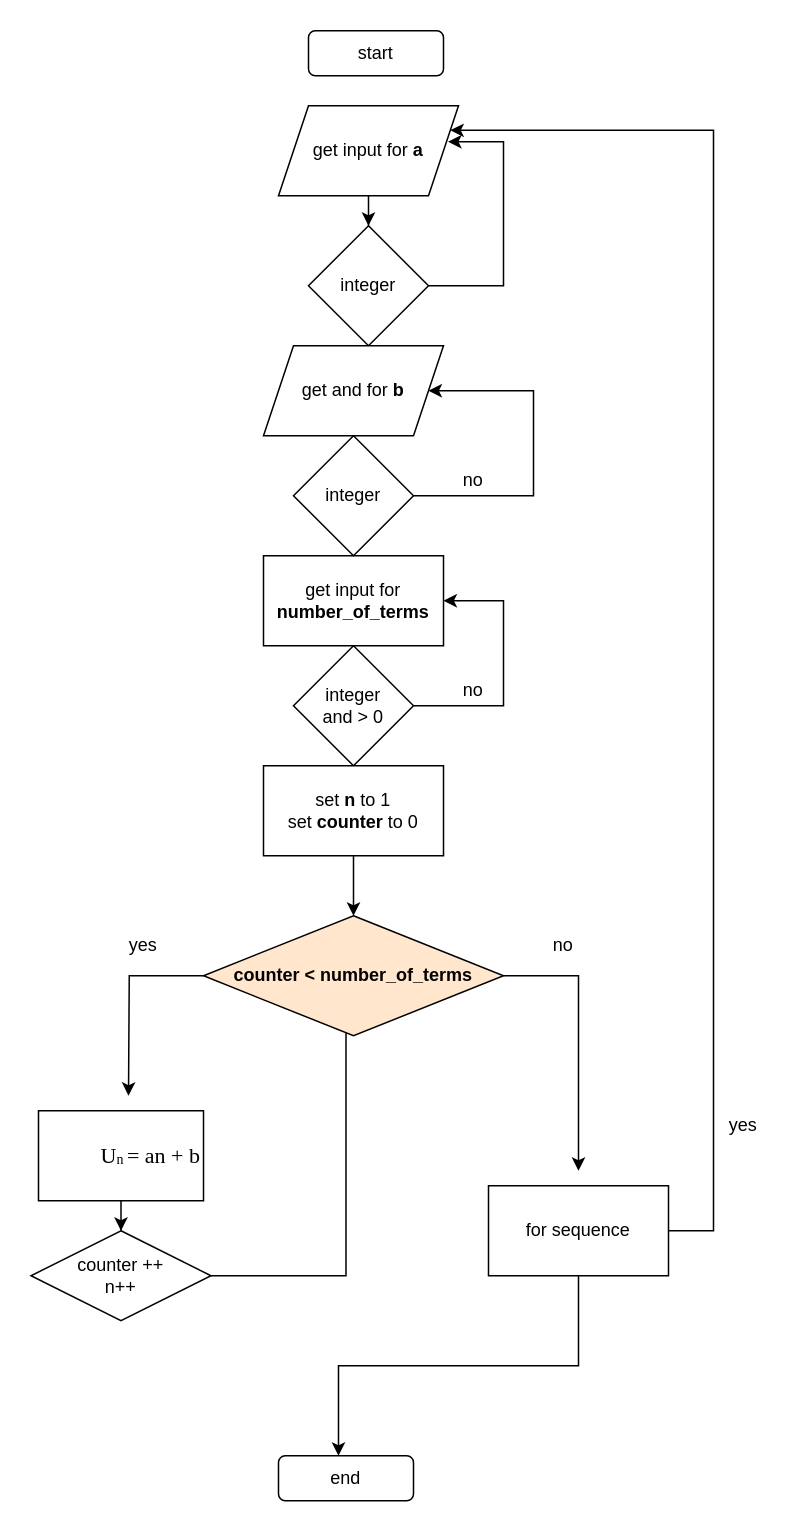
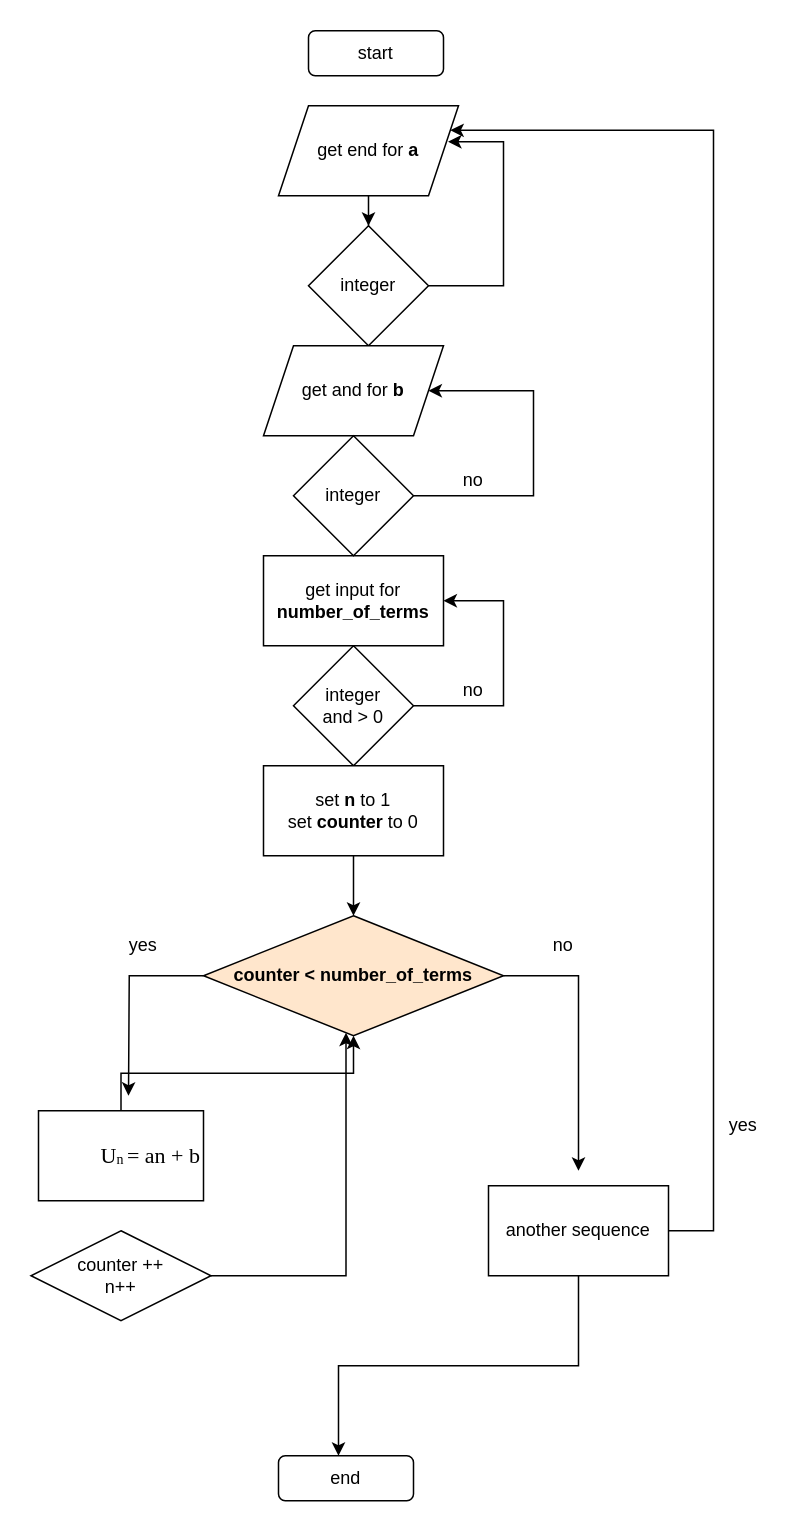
  <mxCell id="0" />
  <mxCell id="1" parent="0" />
  <mxCell id="2" value="start" style="rounded=1;whiteSpace=wrap;html=1;" vertex="1" parent="1"><mxGeometry x="205" y="20" width="90" height="30" as="geometry" /></mxCell>
  <mxCell id="3" style="edgeStyle=orthogonalEdgeStyle;rounded=0;orthogonalLoop=1;jettySize=auto;html=1;" edge="1" parent="1" source="4" target="6"><mxGeometry relative="1" as="geometry" /></mxCell>
- <mxCell id="4" value="get input for &lt;b&gt;a&lt;/b&gt;" style="shape=parallelogram;perimeter=parallelogramPerimeter;whiteSpace=wrap;html=1;fixedSize=1;" vertex="1" parent="1"><mxGeometry x="185" y="70" width="120" height="60" as="geometry" /></mxCell>
+ <mxCell id="4" value="get end for &lt;b&gt;a&lt;/b&gt;" style="shape=parallelogram;perimeter=parallelogramPerimeter;whiteSpace=wrap;html=1;fixedSize=1;" vertex="1" parent="1"><mxGeometry x="185" y="70" width="120" height="60" as="geometry" /></mxCell>
  <mxCell id="5" style="edgeStyle=orthogonalEdgeStyle;rounded=0;orthogonalLoop=1;jettySize=auto;html=1;entryX=0.942;entryY=0.4;entryDx=0;entryDy=0;entryPerimeter=0;" edge="1" parent="1" source="6" target="4"><mxGeometry relative="1" as="geometry"><Array as="points"><mxPoint x="335" y="190" /><mxPoint x="335" y="94" /></Array></mxGeometry></mxCell>
  <mxCell id="6" value="integer" style="rhombus;whiteSpace=wrap;html=1;" vertex="1" parent="1"><mxGeometry x="205" y="150" width="80" height="80" as="geometry" /></mxCell>
  <mxCell id="7" value="get and for &lt;b&gt;b&lt;/b&gt;" style="shape=parallelogram;perimeter=parallelogramPerimeter;whiteSpace=wrap;html=1;fixedSize=1;" vertex="1" parent="1"><mxGeometry x="175" y="230" width="120" height="60" as="geometry" /></mxCell>
  <mxCell id="8" style="edgeStyle=orthogonalEdgeStyle;rounded=0;orthogonalLoop=1;jettySize=auto;html=1;entryX=1;entryY=0.5;entryDx=0;entryDy=0;" edge="1" parent="1" source="9" target="12"><mxGeometry relative="1" as="geometry"><Array as="points"><mxPoint x="335" y="470" /><mxPoint x="335" y="400" /></Array></mxGeometry></mxCell>
  <mxCell id="9" value="integer&lt;br&gt;and &amp;gt; 0" style="rhombus;whiteSpace=wrap;html=1;" vertex="1" parent="1"><mxGeometry x="195" y="430" width="80" height="80" as="geometry" /></mxCell>
  <mxCell id="10" style="edgeStyle=orthogonalEdgeStyle;rounded=0;orthogonalLoop=1;jettySize=auto;html=1;entryX=0.5;entryY=0;entryDx=0;entryDy=0;" edge="1" parent="1" source="11" target="19"><mxGeometry relative="1" as="geometry" /></mxCell>
  <mxCell id="11" value="set &lt;b&gt;n&lt;/b&gt; to 1&lt;br&gt;set &lt;b&gt;counter&lt;/b&gt; to 0" style="rounded=0;whiteSpace=wrap;html=1;" vertex="1" parent="1"><mxGeometry x="175" y="510" width="120" height="60" as="geometry" /></mxCell>
  <mxCell id="12" value="get input for &lt;b&gt;number_of_terms&lt;/b&gt;" style="rounded=0;whiteSpace=wrap;html=1;" vertex="1" parent="1"><mxGeometry x="175" y="370" width="120" height="60" as="geometry" /></mxCell>
  <mxCell id="13" style="edgeStyle=orthogonalEdgeStyle;rounded=0;orthogonalLoop=1;jettySize=auto;html=1;" edge="1" parent="1" source="14" target="7"><mxGeometry relative="1" as="geometry"><mxPoint x="355" y="260" as="targetPoint" /><Array as="points"><mxPoint x="355" y="330" /><mxPoint x="355" y="260" /></Array></mxGeometry></mxCell>
  <mxCell id="14" value="integer" style="rhombus;whiteSpace=wrap;html=1;" vertex="1" parent="1"><mxGeometry x="195" y="290" width="80" height="80" as="geometry" /></mxCell>
- <mxCell id="15" style="edgeStyle=orthogonalEdgeStyle;rounded=0;orthogonalLoop=1;jettySize=auto;html=1;entryX=0.5;entryY=0;entryDx=0;entryDy=0;" edge="1" parent="1" source="16" target="21"><mxGeometry relative="1" as="geometry" /></mxCell>
+ <mxCell id="15" style="edgeStyle=orthogonalEdgeStyle;rounded=0;orthogonalLoop=1;jettySize=auto;html=1;" edge="1" parent="1" source="16" target="19"><mxGeometry relative="1" as="geometry" /></mxCell>
  <mxCell id="16" value="&lt;meta charset=&quot;utf-8&quot;&gt;&lt;div class=&quot;page&quot; title=&quot;Page 1&quot; style=&quot;color: rgb(0, 0, 0); font-style: normal; font-weight: normal; letter-spacing: normal; text-indent: 0px; text-transform: none; word-spacing: 0px; text-decoration: none;&quot;&gt;&lt;div class=&quot;layoutArea&quot;&gt;&lt;div class=&quot;column&quot;&gt;&lt;ul style=&quot;list-style-type: none&quot;&gt;&lt;li&gt;&lt;p&gt;&lt;span style=&quot;font-size: 11pt ; font-family: &amp;quot;calibri&amp;quot;&quot;&gt;U&lt;/span&gt;&lt;span style=&quot;font-size: 7pt ; font-family: &amp;quot;calibri&amp;quot; ; vertical-align: -1pt&quot;&gt;n&lt;span class=&quot;Apple-converted-space&quot;&gt;&amp;nbsp;&lt;/span&gt;&lt;/span&gt;&lt;span style=&quot;font-size: 11pt ; font-family: &amp;quot;calibri&amp;quot;&quot;&gt;= an + b&lt;/span&gt;&lt;/p&gt;&lt;/li&gt;&lt;/ul&gt;&lt;/div&gt;&lt;/div&gt;&lt;/div&gt;" style="rounded=0;whiteSpace=wrap;html=1;" vertex="1" parent="1"><mxGeometry x="25" y="740" width="110" height="60" as="geometry" /></mxCell>
  <mxCell id="17" style="edgeStyle=orthogonalEdgeStyle;rounded=0;orthogonalLoop=1;jettySize=auto;html=1;" edge="1" parent="1" source="19"><mxGeometry relative="1" as="geometry"><mxPoint x="85" y="730" as="targetPoint" /></mxGeometry></mxCell>
  <mxCell id="18" style="edgeStyle=orthogonalEdgeStyle;rounded=0;orthogonalLoop=1;jettySize=auto;html=1;" edge="1" parent="1" source="19"><mxGeometry relative="1" as="geometry"><mxPoint x="385" y="780" as="targetPoint" /><Array as="points"><mxPoint x="385" y="720" /><mxPoint x="385" y="770" /></Array></mxGeometry></mxCell>
  <mxCell id="19" value="&lt;b&gt;counter &amp;lt; number_of_terms&lt;/b&gt;" style="rhombus;whiteSpace=wrap;html=1;fillColor=#ffe6cc;" vertex="1" parent="1"><mxGeometry x="135" y="610" width="200" height="80" as="geometry" /></mxCell>
- <mxCell id="20" style="edgeStyle=orthogonalEdgeStyle;rounded=0;orthogonalLoop=1;jettySize=auto;html=1;endArrow=none;" edge="1" parent="1" source="21" target="19"><mxGeometry relative="1" as="geometry"><Array as="points"><mxPoint x="230" y="850" /></Array></mxGeometry></mxCell>
+ <mxCell id="20" style="edgeStyle=orthogonalEdgeStyle;rounded=0;orthogonalLoop=1;jettySize=auto;html=1;" edge="1" parent="1" source="21" target="19"><mxGeometry relative="1" as="geometry"><Array as="points"><mxPoint x="230" y="850" /></Array></mxGeometry></mxCell>
  <mxCell id="21" value="counter ++&lt;br&gt;n++" style="rhombus;whiteSpace=wrap;html=1;" vertex="1" parent="1"><mxGeometry x="20" y="820" width="120" height="60" as="geometry" /></mxCell>
  <mxCell id="22" value="yes" style="text;html=1;strokeColor=none;fillColor=none;align=center;verticalAlign=middle;whiteSpace=wrap;rounded=0;" vertex="1" parent="1"><mxGeometry x="75" y="620" width="40" height="20" as="geometry" /></mxCell>
  <mxCell id="23" value="no" style="text;html=1;strokeColor=none;fillColor=none;align=center;verticalAlign=middle;whiteSpace=wrap;rounded=0;" vertex="1" parent="1"><mxGeometry x="355" y="620" width="40" height="20" as="geometry" /></mxCell>
  <mxCell id="24" style="edgeStyle=orthogonalEdgeStyle;rounded=0;orthogonalLoop=1;jettySize=auto;html=1;entryX=1;entryY=0.25;entryDx=0;entryDy=0;" edge="1" parent="1" source="26" target="4"><mxGeometry relative="1" as="geometry"><mxPoint x="505" y="100" as="targetPoint" /><Array as="points"><mxPoint x="475" y="820" /><mxPoint x="475" y="86" /></Array></mxGeometry></mxCell>
  <mxCell id="25" style="edgeStyle=orthogonalEdgeStyle;rounded=0;orthogonalLoop=1;jettySize=auto;html=1;" edge="1" parent="1" source="26"><mxGeometry relative="1" as="geometry"><mxPoint x="225" y="970" as="targetPoint" /><Array as="points"><mxPoint x="385" y="910" /><mxPoint x="225" y="910" /></Array></mxGeometry></mxCell>
- <mxCell id="26" value="for sequence" style="rounded=0;whiteSpace=wrap;html=1;" vertex="1" parent="1"><mxGeometry x="325" y="790" width="120" height="60" as="geometry" /></mxCell>
+ <mxCell id="26" value="another sequence" style="rounded=0;whiteSpace=wrap;html=1;" vertex="1" parent="1"><mxGeometry x="325" y="790" width="120" height="60" as="geometry" /></mxCell>
  <mxCell id="27" value="yes" style="text;html=1;strokeColor=none;fillColor=none;align=center;verticalAlign=middle;whiteSpace=wrap;rounded=0;" vertex="1" parent="1"><mxGeometry x="475" y="740" width="40" height="20" as="geometry" /></mxCell>
  <mxCell id="28" value="end" style="rounded=1;whiteSpace=wrap;html=1;" vertex="1" parent="1"><mxGeometry x="185" y="970" width="90" height="30" as="geometry" /></mxCell>
  <mxCell id="29" value="no" style="text;html=1;strokeColor=none;fillColor=none;align=center;verticalAlign=middle;whiteSpace=wrap;rounded=0;" vertex="1" parent="1"><mxGeometry x="295" y="310" width="40" height="20" as="geometry" /></mxCell>
  <mxCell id="30" value="no" style="text;html=1;strokeColor=none;fillColor=none;align=center;verticalAlign=middle;whiteSpace=wrap;rounded=0;" vertex="1" parent="1"><mxGeometry x="295" y="450" width="40" height="20" as="geometry" /></mxCell>
